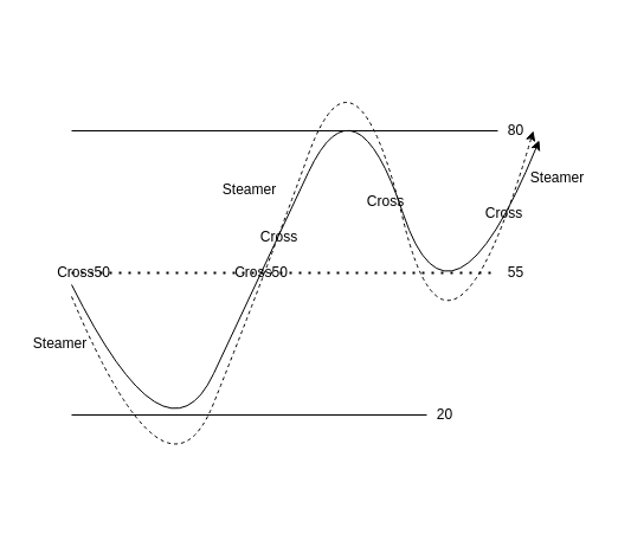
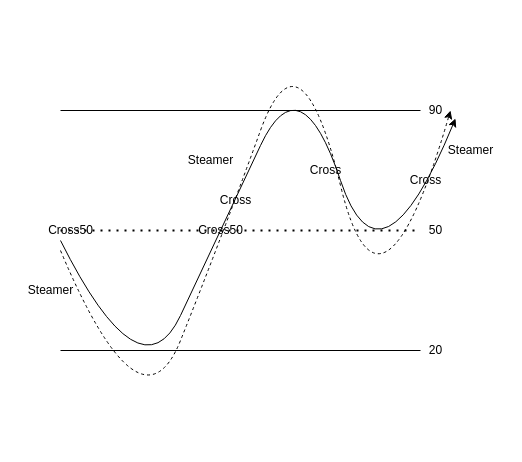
  <mxCell id="0" />
  <mxCell id="1" parent="0" />
  <mxCell id="2" value="" style="endArrow=none;dashed=1;html=1;dashPattern=1 3;strokeWidth=2;" edge="1" parent="1"><mxGeometry width="50" height="50" relative="1" as="geometry"><mxPoint x="60" y="230" as="sourcePoint" /><mxPoint x="420" y="230" as="targetPoint" /></mxGeometry></mxCell>
- <mxCell id="3" value="20" style="text;html=1;align=center;verticalAlign=middle;resizable=0;points=[];autosize=1;strokeColor=none;" vertex="1" parent="1"><mxGeometry x="360" y="340" width="30" height="20" as="geometry" /></mxCell>
+ <mxCell id="3" value="20" style="text;html=1;align=center;verticalAlign=middle;resizable=0;points=[];autosize=1;strokeColor=none;" vertex="1" parent="1"><mxGeometry x="420" y="340" width="30" height="20" as="geometry" /></mxCell>
  <mxCell id="4" value="" style="endArrow=none;html=1;" edge="1" parent="1" target="3"><mxGeometry width="50" height="50" relative="1" as="geometry"><mxPoint x="60" y="350" as="sourcePoint" /><mxPoint x="420" y="350" as="targetPoint" /></mxGeometry></mxCell>
- <mxCell id="5" value="80" style="text;html=1;align=center;verticalAlign=middle;resizable=0;points=[];autosize=1;strokeColor=none;" vertex="1" parent="1"><mxGeometry x="420" y="100" width="30" height="20" as="geometry" /></mxCell>
+ <mxCell id="5" value="90" style="text;html=1;align=center;verticalAlign=middle;resizable=0;points=[];autosize=1;strokeColor=none;" vertex="1" parent="1"><mxGeometry x="420" y="100" width="30" height="20" as="geometry" /></mxCell>
  <mxCell id="6" value="" style="endArrow=none;html=1;" edge="1" parent="1"><mxGeometry width="50" height="50" relative="1" as="geometry"><mxPoint x="60" y="110" as="sourcePoint" /><mxPoint x="420" y="110" as="targetPoint" /></mxGeometry></mxCell>
- <mxCell id="7" value="55" style="text;html=1;align=center;verticalAlign=middle;resizable=0;points=[];autosize=1;strokeColor=none;" vertex="1" parent="1"><mxGeometry x="420" y="220" width="30" height="20" as="geometry" /></mxCell>
+ <mxCell id="7" value="50" style="text;html=1;align=center;verticalAlign=middle;resizable=0;points=[];autosize=1;strokeColor=none;" vertex="1" parent="1"><mxGeometry x="420" y="220" width="30" height="20" as="geometry" /></mxCell>
  <mxCell id="8" value="" style="curved=1;endArrow=classic;html=1;entryX=1.167;entryY=0.9;entryDx=0;entryDy=0;entryPerimeter=0;" edge="1" parent="1" target="5"><mxGeometry width="50" height="50" relative="1" as="geometry"><mxPoint x="60" y="240" as="sourcePoint" /><mxPoint x="420" y="330" as="targetPoint" /><Array as="points"><mxPoint x="140" y="400" /><mxPoint x="220" y="230" /><mxPoint x="300" y="60" /><mxPoint x="380" y="300" /></Array></mxGeometry></mxCell>
  <mxCell id="9" value="" style="curved=1;endArrow=classic;html=1;dashed=1;" edge="1" parent="1"><mxGeometry width="50" height="50" relative="1" as="geometry"><mxPoint x="60" y="250" as="sourcePoint" /><mxPoint x="450" y="110" as="targetPoint" /><Array as="points"><mxPoint x="140" y="440" /><mxPoint x="220" y="240" /><mxPoint x="300" y="20" /><mxPoint x="380" y="350" /></Array></mxGeometry></mxCell>
  <mxCell id="10" value="Steamer" style="text;html=1;align=center;verticalAlign=middle;resizable=0;points=[];autosize=1;strokeColor=none;" vertex="1" parent="1"><mxGeometry x="180" y="150" width="60" height="20" as="geometry" /></mxCell>
  <mxCell id="11" value="Steamer" style="text;html=1;align=center;verticalAlign=middle;resizable=0;points=[];autosize=1;strokeColor=none;" vertex="1" parent="1"><mxGeometry x="20" y="280" width="60" height="20" as="geometry" /></mxCell>
  <mxCell id="12" value="Steamer" style="text;html=1;align=center;verticalAlign=middle;resizable=0;points=[];autosize=1;strokeColor=none;" vertex="1" parent="1"><mxGeometry x="440" y="140" width="60" height="20" as="geometry" /></mxCell>
  <mxCell id="13" value="Cross" style="text;html=1;align=center;verticalAlign=middle;resizable=0;points=[];autosize=1;strokeColor=none;" vertex="1" parent="1"><mxGeometry x="400" y="170" width="50" height="20" as="geometry" /></mxCell>
  <mxCell id="14" value="Cross" style="text;html=1;align=center;verticalAlign=middle;resizable=0;points=[];autosize=1;strokeColor=none;" vertex="1" parent="1"><mxGeometry x="210" y="190" width="50" height="20" as="geometry" /></mxCell>
  <mxCell id="15" value="Cross50" style="text;html=1;align=center;verticalAlign=middle;resizable=0;points=[];autosize=1;strokeColor=none;" vertex="1" parent="1"><mxGeometry x="190" y="220" width="60" height="20" as="geometry" /></mxCell>
  <mxCell id="16" value="Cross" style="text;html=1;align=center;verticalAlign=middle;resizable=0;points=[];autosize=1;strokeColor=none;" vertex="1" parent="1"><mxGeometry x="300" y="160" width="50" height="20" as="geometry" /></mxCell>
  <mxCell id="17" value="Cross50" style="text;html=1;align=center;verticalAlign=middle;resizable=0;points=[];autosize=1;strokeColor=none;" vertex="1" parent="1"><mxGeometry x="40" y="220" width="60" height="20" as="geometry" /></mxCell>
